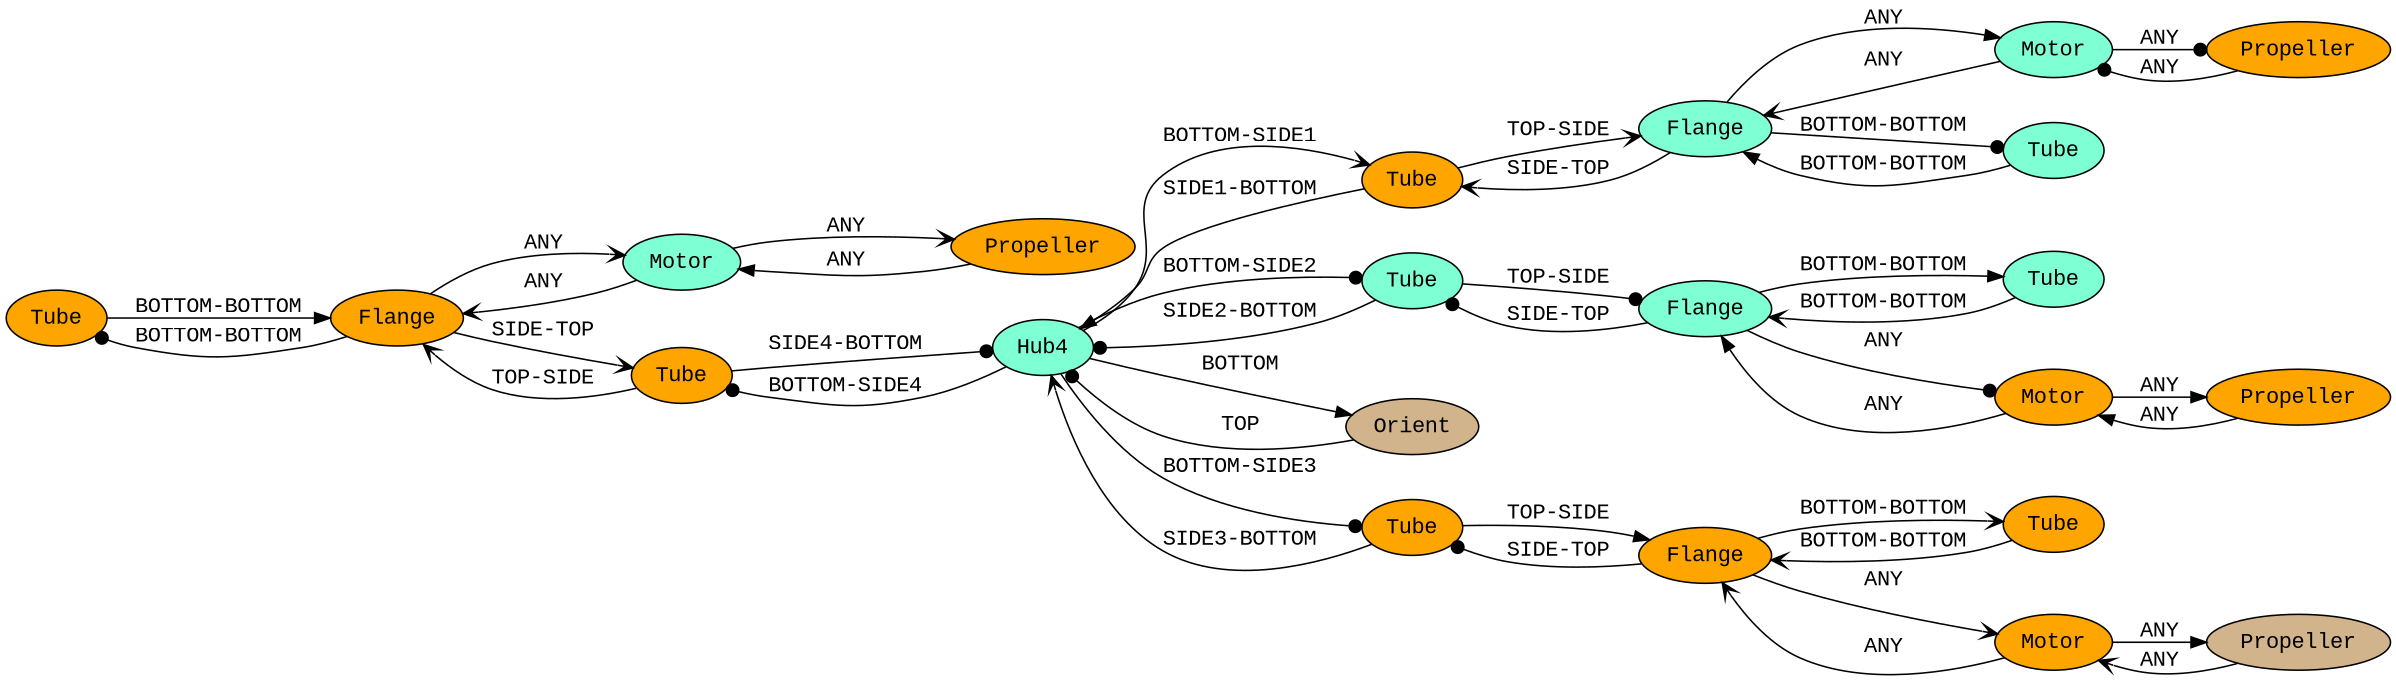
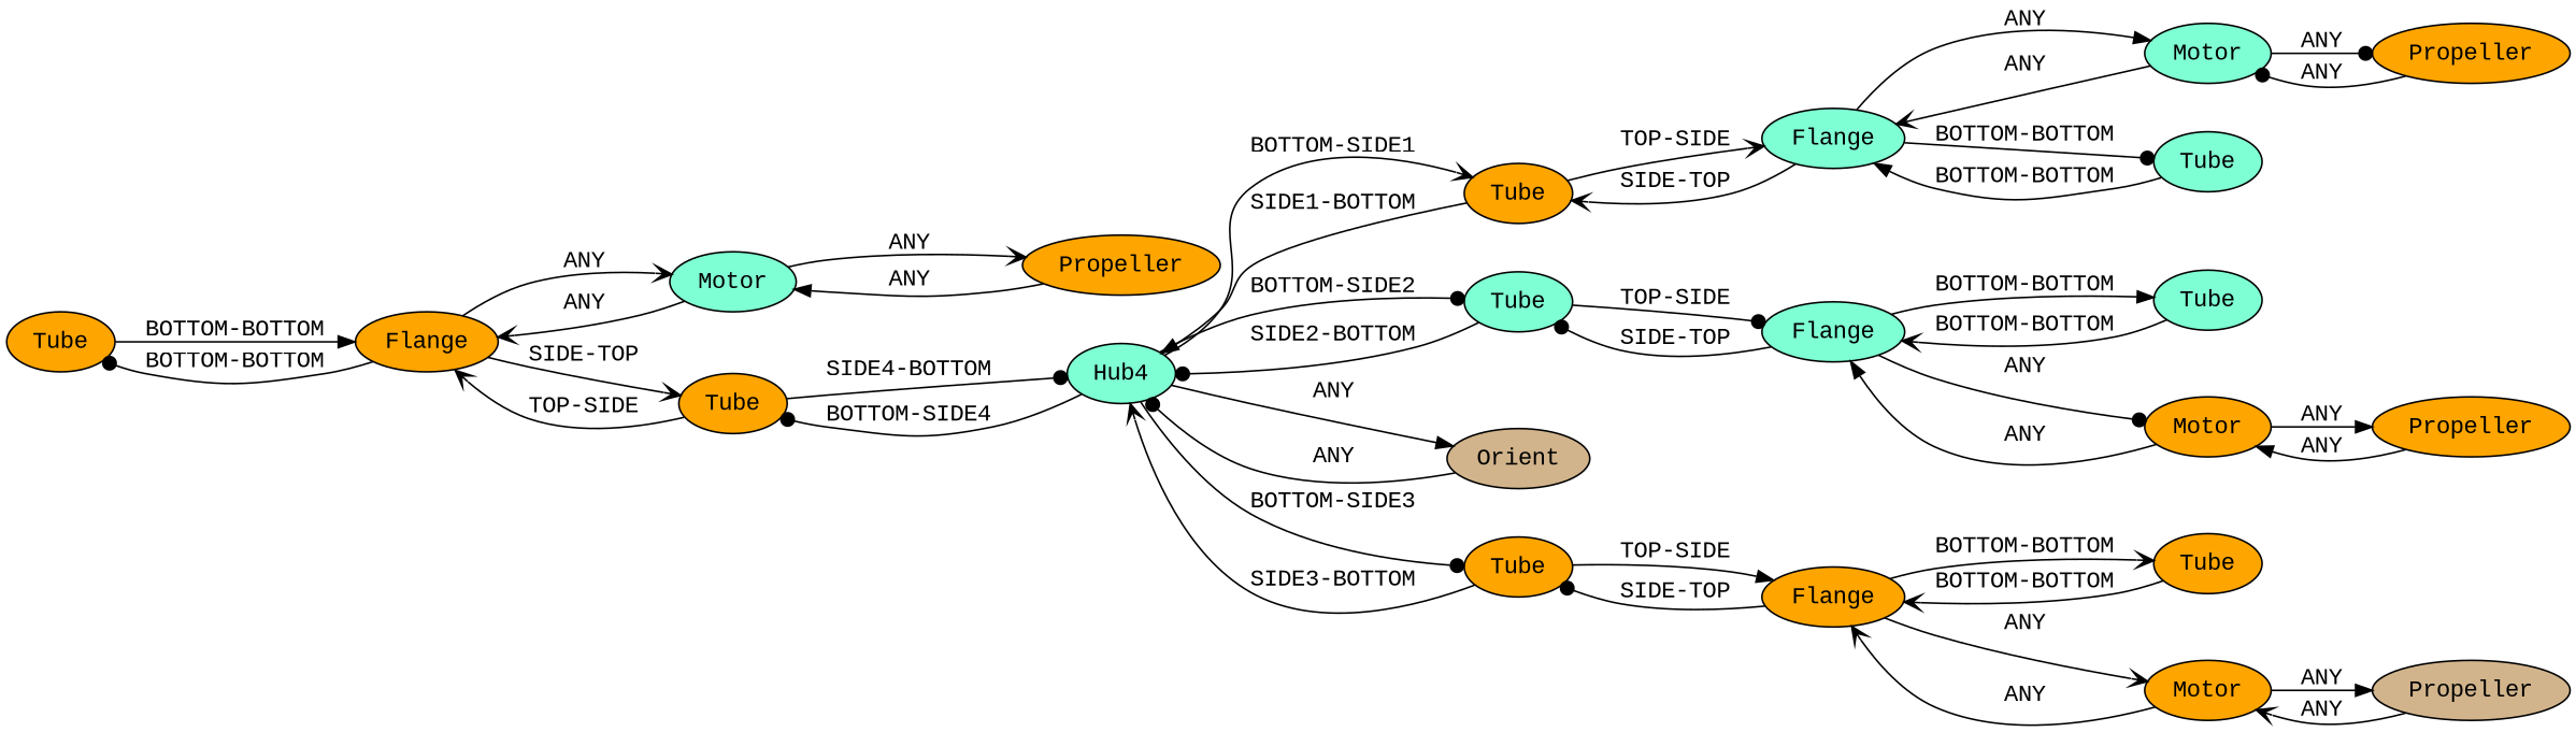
  digraph {
    fontname="Liberation Mono"
    rankdir=LR
    node [fillcolor=orange fontname="Liberation Mono" style=filled]
    edge [arrowhead=vee fontname="Liberation Mono"]
    n1 [instance=Tube_instance_1 label=Tube]
    n2 [instance=Flange_instance_2 label=Flange]
    n3 [fillcolor=aquamarine instance=Motor_instance_2 label=Motor]
    n4 [instance=Tube_instance_7 label=Tube]
    n5 [fillcolor=aquamarine instance=Motor_instance_1 label=Motor]
    n6 [instance=Propeller_instance_2 label=Propeller]
    n7 [fillcolor=aquamarine instance=Flange_instance_4 label=Flange]
    n8 [instance=Tube_instance_2 label=Tube]
    n9 [fillcolor=aquamarine instance=Tube_instance_4 label=Tube]
    n10 [fillcolor=aquamarine instance=Hub4_instance_1 label=Hub4]
    n11 [fillcolor=aquamarine instance=Tube_instance_6 label=Tube]
    n12 [fillcolor=tan instance=Orient label=Orient]
    n13 [instance=Tube_instance_8 label=Tube]
    n14 [instance=Tube_instance_3 label=Tube]
    n15 [instance=Flange_instance_3 label=Flange]
    n16 [instance=Motor_instance_4 label=Motor]
    n17 [instance=Propeller_instance_1 label=Propeller]
    n18 [fillcolor=aquamarine instance=Flange_instance_1 label=Flange]
    n19 [fillcolor=aquamarine instance=Tube_instance_5 label=Tube]
    n20 [instance=Motor_instance_3 label=Motor]
    n21 [instance=Propeller_instance_4 label=Propeller]
    n22 [fillcolor=tan instance=Propeller_instance_3 label=Propeller]
    n1 -> n2 [arrowhead=normal label="BOTTOM-BOTTOM"]
    n2 -> n1 [arrowhead=dot label="BOTTOM-BOTTOM"]
    n2 -> n3 [label=ANY]
    n2 -> n4 [label="SIDE-TOP"]
    n3 -> n2 [label=ANY]
    n3 -> n17 [label=ANY]
    n4 -> n2 [label="TOP-SIDE"]
    n4 -> n10 [arrowhead=dot label="SIDE4-BOTTOM"]
    n5 -> n6 [arrowhead=dot label=ANY]
    n5 -> n7 [label=ANY]
    n6 -> n5 [arrowhead=dot label=ANY]
    n7 -> n5 [arrowhead=normal label=ANY]
    n7 -> n8 [label="SIDE-TOP"]
    n7 -> n9 [arrowhead=dot label="BOTTOM-BOTTOM"]
    n8 -> n7 [label="TOP-SIDE"]
    n8 -> n10 [arrowhead=normal label="SIDE1-BOTTOM"]
    n9 -> n7 [arrowhead=normal label="BOTTOM-BOTTOM"]
    n10 -> n4 [arrowhead=dot label="BOTTOM-SIDE4"]
    n10 -> n8 [label="BOTTOM-SIDE1"]
    n10 -> n11 [arrowhead=dot label="BOTTOM-SIDE2"]
-   n10 -> n12 [arrowhead=normal label=BOTTOM]
+   n10 -> n12 [arrowhead=normal label=ANY]
    n10 -> n13 [arrowhead=dot label="BOTTOM-SIDE3"]
    n11 -> n10 [arrowhead=dot label="SIDE2-BOTTOM"]
    n11 -> n18 [arrowhead=dot label="TOP-SIDE"]
-   n12 -> n10 [arrowhead=dot label=TOP]
+   n12 -> n10 [arrowhead=dot label=ANY]
    n13 -> n10 [label="SIDE3-BOTTOM"]
    n13 -> n15 [arrowhead=normal label="TOP-SIDE"]
    n14 -> n15 [label="BOTTOM-BOTTOM"]
    n15 -> n13 [arrowhead=dot label="SIDE-TOP"]
    n15 -> n14 [label="BOTTOM-BOTTOM"]
    n15 -> n16 [label=ANY]
    n16 -> n15 [label=ANY]
    n16 -> n22 [arrowhead=normal label=ANY]
    n17 -> n3 [arrowhead=normal label=ANY]
    n18 -> n11 [arrowhead=dot label="SIDE-TOP"]
    n18 -> n19 [arrowhead=normal label="BOTTOM-BOTTOM"]
    n18 -> n20 [arrowhead=dot label=ANY]
    n19 -> n18 [label="BOTTOM-BOTTOM"]
    n20 -> n18 [arrowhead=normal label=ANY]
    n20 -> n21 [arrowhead=normal label=ANY]
    n21 -> n20 [arrowhead=normal label=ANY]
    n22 -> n16 [label=ANY]
  }
